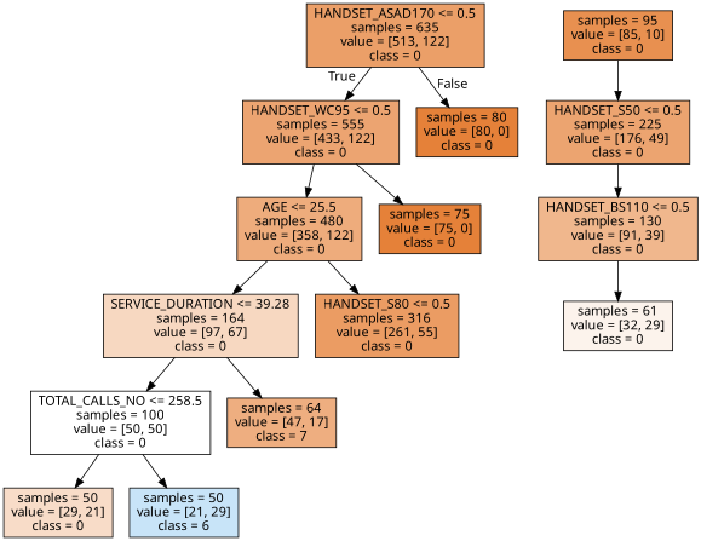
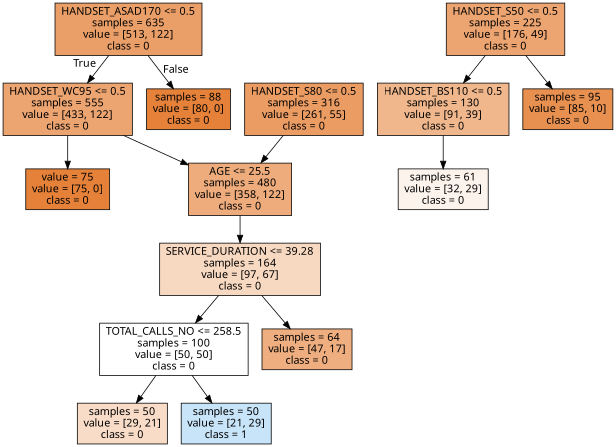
  digraph {
    fontname="Noto Sans"
    node [color=black fillcolor="#e58139ff" fontname="Noto Sans" shape=box style=filled]
    edge [fontname="Noto Sans"]
    n1 [fillcolor="#e58139c2" label="HANDSET_ASAD170 <= 0.5\nsamples = 635\nvalue = [513, 122]\nclass = 0"]
    n2 [fillcolor="#e58139b7" label="HANDSET_WC95 <= 0.5\nsamples = 555\nvalue = [433, 122]\nclass = 0"]
-   n3 [label="samples = 80\nvalue = [80, 0]\nclass = 0"]
+   n3 [label="samples = 88\nvalue = [80, 0]\nclass = 0"]
    n4 [fillcolor="#e58139a8" label="AGE <= 25.5\nsamples = 480\nvalue = [358, 122]\nclass = 0"]
-   n5 [label="samples = 75\nvalue = [75, 0]\nclass = 0"]
+   n5 [label="value = 75\nvalue = [75, 0]\nclass = 0"]
    n6 [fillcolor="#e581394f" label="SERVICE_DURATION <= 39.28\nsamples = 164\nvalue = [97, 67]\nclass = 0"]
    n7 [fillcolor="#e58139c9" label="HANDSET_S80 <= 0.5\nsamples = 316\nvalue = [261, 55]\nclass = 0"]
    n8 [fillcolor="#e5813900" label="TOTAL_CALLS_NO <= 258.5\nsamples = 100\nvalue = [50, 50]\nclass = 0"]
-   n9 [fillcolor="#e58139a3" label="samples = 64\nvalue = [47, 17]\nclass = 7"]
+   n9 [fillcolor="#e58139a3" label="samples = 64\nvalue = [47, 17]\nclass = 0"]
    n10 [fillcolor="#e5813946" label="samples = 50\nvalue = [29, 21]\nclass = 0"]
-   n11 [fillcolor="#399de546" label="samples = 50\nvalue = [21, 29]\nclass = 6"]
+   n11 [fillcolor="#399de546" label="samples = 50\nvalue = [21, 29]\nclass = 1"]
    n12 [fillcolor="#e58139b8" label="HANDSET_S50 <= 0.5\nsamples = 225\nvalue = [176, 49]\nclass = 0"]
    n13 [fillcolor="#e5813992" label="HANDSET_BS110 <= 0.5\nsamples = 130\nvalue = [91, 39]\nclass = 0"]
    n14 [fillcolor="#e58139e1" label="samples = 95\nvalue = [85, 10]\nclass = 0"]
    n15 [fillcolor="#e5813918" label="samples = 61\nvalue = [32, 29]\nclass = 0"]
    n1 -> n2 [headlabel=True labelangle=45 labeldistance=2.5]
    n1 -> n3 [headlabel=False labelangle=-45 labeldistance=2.5]
    n2 -> n4
    n2 -> n5
    n4 -> n6
-   n4 -> n7
+   n7 -> n4
    n6 -> n8
    n6 -> n9
    n8 -> n10
    n8 -> n11
    n12 -> n13
-   n14 -> n12
+   n12 -> n14
    n13 -> n15
  }
